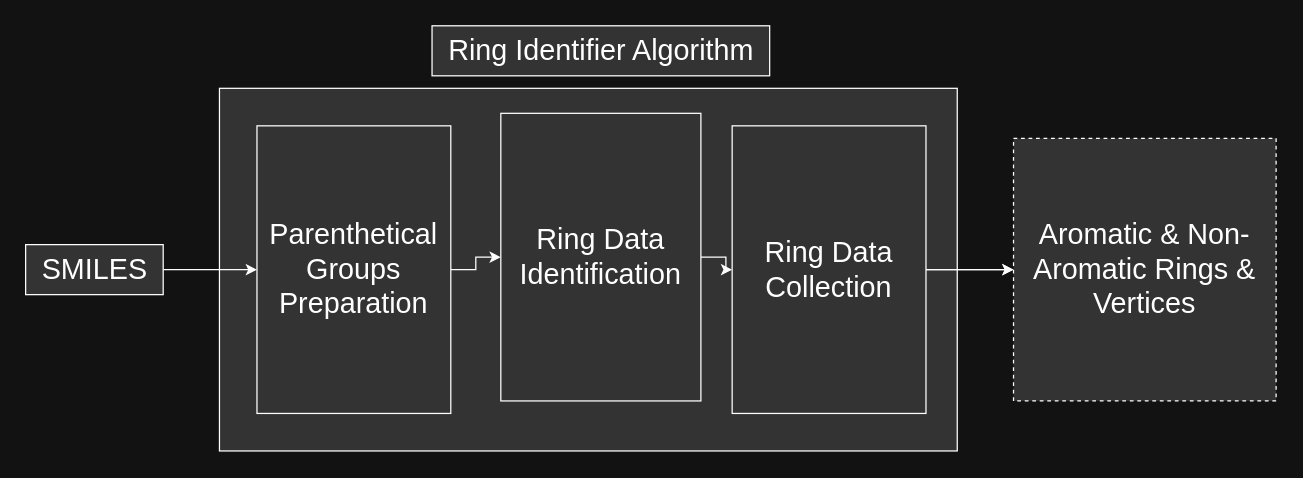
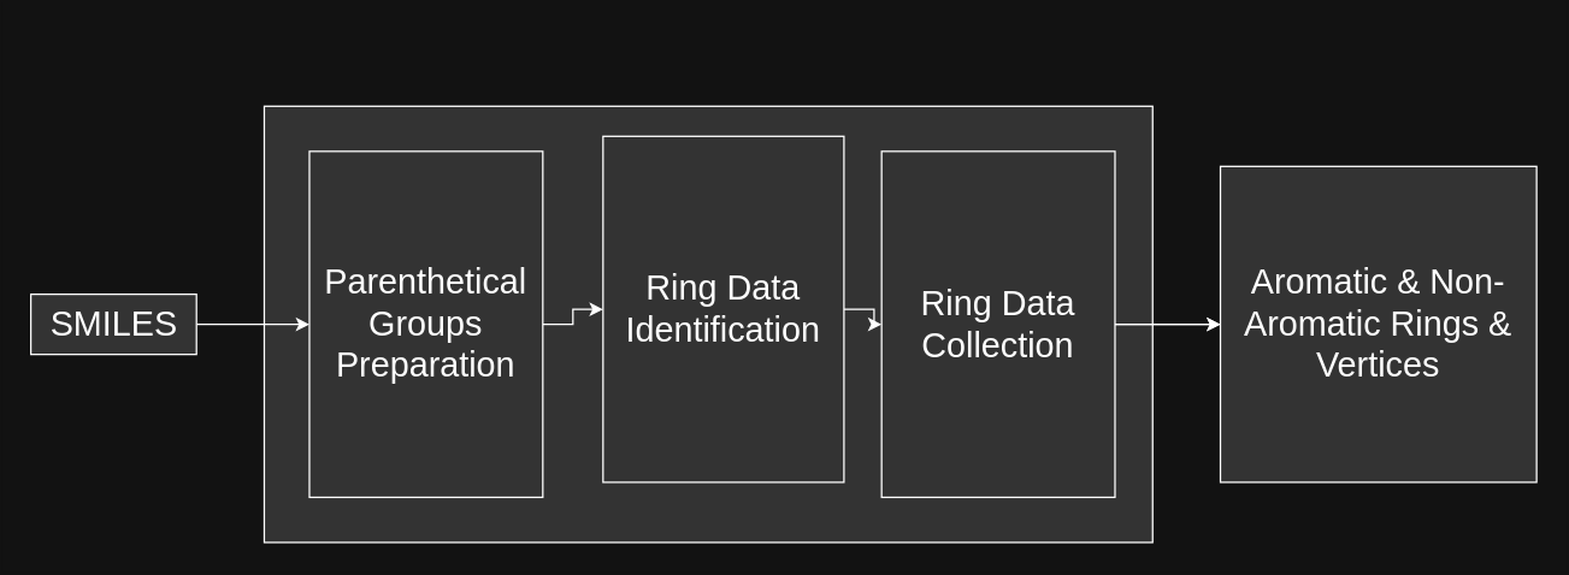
  <mxCell id="0" />
  <mxCell id="1" parent="0" />
  <mxCell id="2" value="" style="rounded=0;whiteSpace=wrap;html=1;fillColor=#333333;fontColor=#FFFFFF;labelBorderColor=none;labelBackgroundColor=none;strokeColor=#FFFFFF;" parent="1" vertex="1"><mxGeometry x="175" y="70" width="590" height="290" as="geometry" /></mxCell>
- <mxCell id="3" value="Ring Identifier Algorithm" style="text;html=1;align=center;verticalAlign=middle;resizable=0;points=[];autosize=1;strokeColor=#FFFFFF;fillColor=#333333;fontSize=23;fontColor=#FFFFFF;labelBorderColor=none;labelBackgroundColor=none;" parent="1" vertex="1"><mxGeometry x="345" y="20" width="270" height="40" as="geometry" /></mxCell>
  <mxCell id="4" value="" style="edgeStyle=orthogonalEdgeStyle;rounded=0;orthogonalLoop=1;jettySize=auto;html=1;fontSize=23;strokeColor=#FFFFFF;" parent="1" source="5" target="7" edge="1"><mxGeometry relative="1" as="geometry" /></mxCell>
  <mxCell id="5" value="&lt;span style=&quot;font-size: 23px;&quot;&gt;Parenthetical Groups Preparation&lt;/span&gt;" style="rounded=0;whiteSpace=wrap;html=1;fillColor=#333333;fontColor=#FFFFFF;labelBorderColor=none;labelBackgroundColor=none;strokeColor=#FFFFFF;" parent="1" vertex="1"><mxGeometry x="205" y="100" width="155" height="230" as="geometry" /></mxCell>
  <mxCell id="6" value="" style="edgeStyle=orthogonalEdgeStyle;rounded=0;orthogonalLoop=1;jettySize=auto;html=1;fontSize=23;strokeColor=#FFFFFF;" parent="1" source="7" target="10" edge="1"><mxGeometry relative="1" as="geometry" /></mxCell>
  <mxCell id="7" value="&lt;font style=&quot;font-size: 23px;&quot;&gt;Ring Data Identification&lt;/font&gt;" style="rounded=0;whiteSpace=wrap;html=1;fillColor=#333333;fontColor=#FFFFFF;labelBorderColor=none;labelBackgroundColor=none;strokeColor=#FFFFFF;" parent="1" vertex="1"><mxGeometry x="400" y="90" width="160" height="230" as="geometry" /></mxCell>
  <mxCell id="8" value="" style="edgeStyle=orthogonalEdgeStyle;rounded=0;orthogonalLoop=1;jettySize=auto;html=1;fontSize=23;strokeColor=#FFFFFF;entryX=0;entryY=0.5;entryDx=0;entryDy=0;" parent="1" source="10" target="13" edge="1"><mxGeometry relative="1" as="geometry"><mxPoint x="785" y="215" as="targetPoint" /></mxGeometry></mxCell>
  <mxCell id="9" value="" style="edgeStyle=orthogonalEdgeStyle;rounded=0;orthogonalLoop=1;jettySize=auto;html=1;strokeColor=#FFFFFF;" edge="1" parent="1" source="10" target="13"><mxGeometry relative="1" as="geometry" /></mxCell>
  <mxCell id="10" value="&lt;font style=&quot;font-size: 23px;&quot;&gt;Ring Data Collection&lt;/font&gt;" style="rounded=0;whiteSpace=wrap;html=1;fillColor=#333333;fontColor=#FFFFFF;labelBorderColor=none;labelBackgroundColor=none;strokeColor=#FFFFFF;" parent="1" vertex="1"><mxGeometry x="585" y="100" width="155" height="230" as="geometry" /></mxCell>
  <mxCell id="11" value="" style="edgeStyle=orthogonalEdgeStyle;rounded=0;orthogonalLoop=1;jettySize=auto;html=1;fontSize=23;strokeColor=#FFFFFF;" parent="1" source="12" target="5" edge="1"><mxGeometry relative="1" as="geometry" /></mxCell>
  <mxCell id="12" value="SMILES" style="text;html=1;align=center;verticalAlign=middle;resizable=0;points=[];autosize=1;strokeColor=#FFFFFF;fillColor=#333333;fontSize=23;fontColor=#FFFFFF;labelBorderColor=none;labelBackgroundColor=none;" parent="1" vertex="1"><mxGeometry x="20" y="195" width="110" height="40" as="geometry" /></mxCell>
- <mxCell id="13" value="Aromatic &amp;amp; Non-Aromatic Rings &amp;amp; Vertices" style="rounded=0;whiteSpace=wrap;html=1;fillColor=#333333;fontColor=#FFFFFF;labelBorderColor=none;labelBackgroundColor=none;strokeColor=#FFFFFF;fontSize=23;dashed=1;" parent="1" vertex="1"><mxGeometry x="810" y="110" width="210" height="210" as="geometry" /></mxCell>
+ <mxCell id="13" value="Aromatic &amp;amp; Non-Aromatic Rings &amp;amp; Vertices" style="rounded=0;whiteSpace=wrap;html=1;fillColor=#333333;fontColor=#FFFFFF;labelBorderColor=none;labelBackgroundColor=none;strokeColor=#FFFFFF;fontSize=23;" parent="1" vertex="1"><mxGeometry x="810" y="110" width="210" height="210" as="geometry" /></mxCell>
